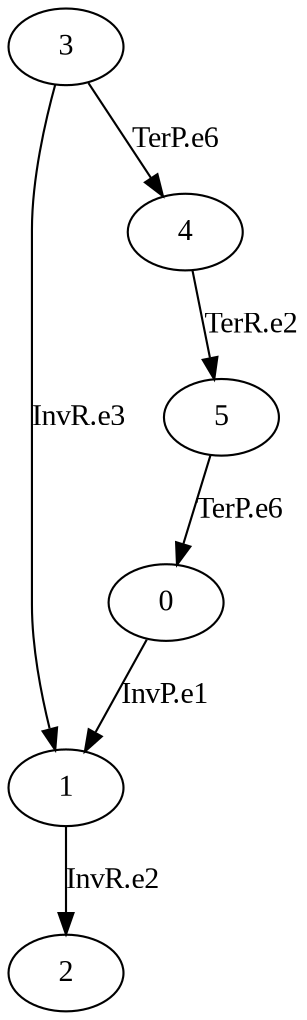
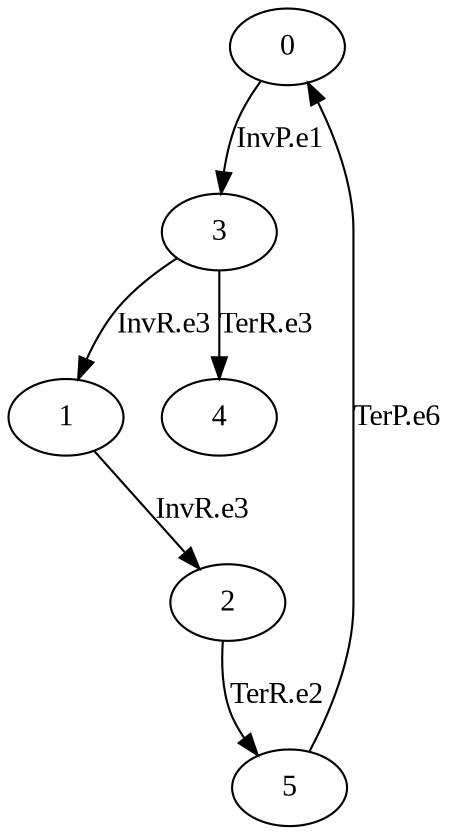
  digraph {
    fontname="Liberation Serif"
    node [fontname="Liberation Serif"]
    edge [fontname="Liberation Serif"]
    0
    1
    2
    5
    3
    4
-   0 -> 1 [label="InvP.e1"]
-   1 -> 2 [label="InvR.e2"]
-   4 -> 5 [label="TerR.e2"]
+   0 -> 3 [label="InvP.e1"]
+   1 -> 2 [label="InvR.e3"]
+   2 -> 5 [label="TerR.e2"]
    5 -> 0 [label="TerP.e6"]
    3 -> 1 [label="InvR.e3"]
-   3 -> 4 [label="TerP.e6"]
+   3 -> 4 [label="TerR.e3"]
  }
